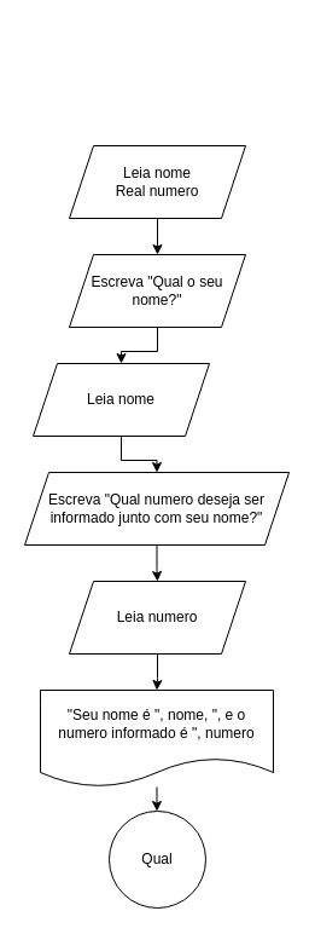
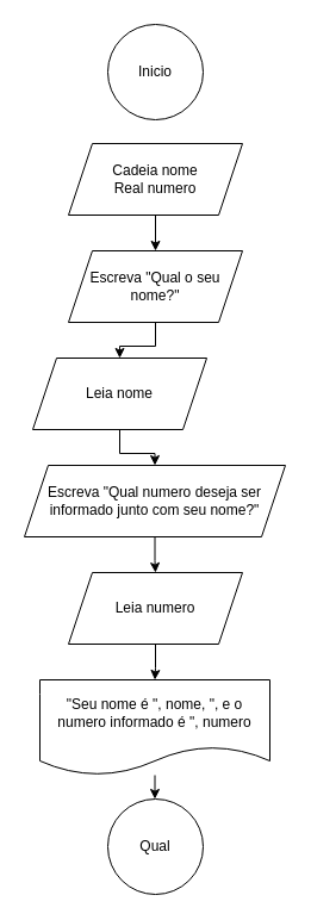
  <mxCell id="0" />
  <mxCell id="1" parent="0" />
  <mxCell id="2" value="Qual" style="ellipse;whiteSpace=wrap;html=1;aspect=fixed;" vertex="1" parent="1"><mxGeometry x="90" y="670" width="80" height="80" as="geometry" /></mxCell>
+ <mxCell id="3" value="Inicio" style="ellipse;whiteSpace=wrap;html=1;aspect=fixed;" vertex="1" parent="1"><mxGeometry x="90" y="20" width="80" height="80" as="geometry" /></mxCell>
  <mxCell id="4" style="edgeStyle=orthogonalEdgeStyle;rounded=0;orthogonalLoop=1;jettySize=auto;html=1;entryX=0.5;entryY=0;entryDx=0;entryDy=0;" edge="1" parent="1" source="5" target="7"><mxGeometry relative="1" as="geometry" /></mxCell>
- <mxCell id="5" value="Leia nome&lt;div&gt;Real numero&lt;/div&gt;" style="shape=parallelogram;perimeter=parallelogramPerimeter;whiteSpace=wrap;html=1;fixedSize=1;" vertex="1" parent="1"><mxGeometry x="57" y="120" width="146" height="60" as="geometry" /></mxCell>
+ <mxCell id="5" value="Cadeia nome&lt;div&gt;Real numero&lt;/div&gt;" style="shape=parallelogram;perimeter=parallelogramPerimeter;whiteSpace=wrap;html=1;fixedSize=1;" vertex="1" parent="1"><mxGeometry x="57" y="120" width="146" height="60" as="geometry" /></mxCell>
  <mxCell id="6" style="edgeStyle=orthogonalEdgeStyle;rounded=0;orthogonalLoop=1;jettySize=auto;html=1;entryX=0.5;entryY=0;entryDx=0;entryDy=0;" edge="1" parent="1" source="7" target="9"><mxGeometry relative="1" as="geometry" /></mxCell>
  <mxCell id="7" value="Escreva &quot;Qual o seu nome?&quot;" style="shape=parallelogram;perimeter=parallelogramPerimeter;whiteSpace=wrap;html=1;fixedSize=1;" vertex="1" parent="1"><mxGeometry x="57" y="210" width="146" height="60" as="geometry" /></mxCell>
  <mxCell id="8" style="edgeStyle=orthogonalEdgeStyle;rounded=0;orthogonalLoop=1;jettySize=auto;html=1;entryX=0.5;entryY=0;entryDx=0;entryDy=0;" edge="1" parent="1" source="9" target="11"><mxGeometry relative="1" as="geometry" /></mxCell>
  <mxCell id="9" value="Leia nome" style="shape=parallelogram;perimeter=parallelogramPerimeter;whiteSpace=wrap;html=1;fixedSize=1;" vertex="1" parent="1"><mxGeometry x="27" y="300" width="146" height="60" as="geometry" /></mxCell>
  <mxCell id="10" style="edgeStyle=orthogonalEdgeStyle;rounded=0;orthogonalLoop=1;jettySize=auto;html=1;entryX=0.5;entryY=0;entryDx=0;entryDy=0;" edge="1" parent="1" source="11" target="13"><mxGeometry relative="1" as="geometry" /></mxCell>
  <mxCell id="11" value="Escreva &quot;Qual numero deseja ser informado junto com seu nome?&quot;" style="shape=parallelogram;perimeter=parallelogramPerimeter;whiteSpace=wrap;html=1;fixedSize=1;" vertex="1" parent="1"><mxGeometry x="20" y="390" width="219" height="60" as="geometry" /></mxCell>
  <mxCell id="12" style="edgeStyle=orthogonalEdgeStyle;rounded=0;orthogonalLoop=1;jettySize=auto;html=1;entryX=0.5;entryY=0;entryDx=0;entryDy=0;" edge="1" parent="1" source="13" target="15"><mxGeometry relative="1" as="geometry" /></mxCell>
  <mxCell id="13" value="Leia numero" style="shape=parallelogram;perimeter=parallelogramPerimeter;whiteSpace=wrap;html=1;fixedSize=1;" vertex="1" parent="1"><mxGeometry x="57" y="480" width="146" height="60" as="geometry" /></mxCell>
  <mxCell id="14" style="edgeStyle=orthogonalEdgeStyle;rounded=0;orthogonalLoop=1;jettySize=auto;html=1;" edge="1" parent="1" source="15" target="2"><mxGeometry relative="1" as="geometry" /></mxCell>
  <mxCell id="15" value="&quot;Seu nome é &quot;, nome, &quot;, e o numero informado é &quot;, numero" style="shape=document;whiteSpace=wrap;html=1;boundedLbl=1;" vertex="1" parent="1"><mxGeometry x="33" y="570" width="193" height="80" as="geometry" /></mxCell>
